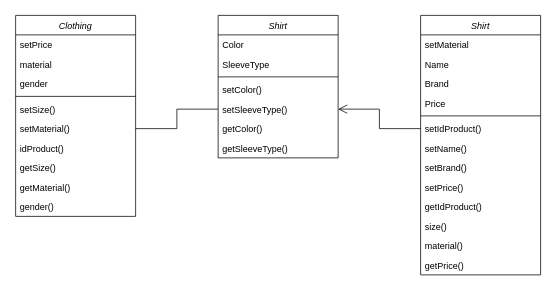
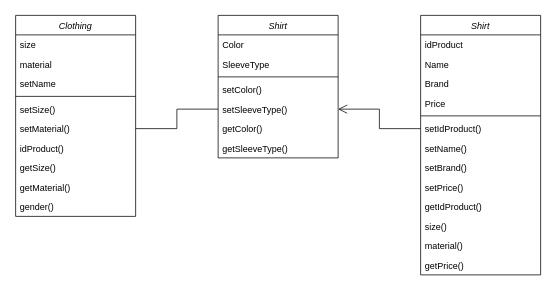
  <mxCell id="0" />
  <mxCell id="1" parent="0" />
  <mxCell id="2" value="Clothing" style="swimlane;fontStyle=2;align=center;verticalAlign=top;childLayout=stackLayout;horizontal=1;startSize=26;horizontalStack=0;resizeParent=1;resizeLast=0;collapsible=1;marginBottom=0;rounded=0;shadow=0;strokeWidth=1;" parent="1" vertex="1"><mxGeometry x="20" y="20" width="160" height="268" as="geometry"><mxRectangle x="230" y="140" width="160" height="26" as="alternateBounds" /></mxGeometry></mxCell>
- <mxCell id="3" value="setPrice" style="text;align=left;verticalAlign=top;spacingLeft=4;spacingRight=4;overflow=hidden;rotatable=0;points=[[0,0.5],[1,0.5]];portConstraint=eastwest;" parent="2" vertex="1"><mxGeometry y="26" width="160" height="26" as="geometry" /></mxCell>
+ <mxCell id="3" value="size" style="text;align=left;verticalAlign=top;spacingLeft=4;spacingRight=4;overflow=hidden;rotatable=0;points=[[0,0.5],[1,0.5]];portConstraint=eastwest;" parent="2" vertex="1"><mxGeometry y="26" width="160" height="26" as="geometry" /></mxCell>
  <mxCell id="4" value="material" style="text;align=left;verticalAlign=top;spacingLeft=4;spacingRight=4;overflow=hidden;rotatable=0;points=[[0,0.5],[1,0.5]];portConstraint=eastwest;rounded=0;shadow=0;html=0;" parent="2" vertex="1"><mxGeometry y="52" width="160" height="26" as="geometry" /></mxCell>
- <mxCell id="5" value="gender" style="text;align=left;verticalAlign=top;spacingLeft=4;spacingRight=4;overflow=hidden;rotatable=0;points=[[0,0.5],[1,0.5]];portConstraint=eastwest;rounded=0;shadow=0;html=0;" parent="2" vertex="1"><mxGeometry y="78" width="160" height="26" as="geometry" /></mxCell>
+ <mxCell id="5" value="setName" style="text;align=left;verticalAlign=top;spacingLeft=4;spacingRight=4;overflow=hidden;rotatable=0;points=[[0,0.5],[1,0.5]];portConstraint=eastwest;rounded=0;shadow=0;html=0;" parent="2" vertex="1"><mxGeometry y="78" width="160" height="26" as="geometry" /></mxCell>
  <mxCell id="6" value="" style="line;html=1;strokeWidth=1;align=left;verticalAlign=middle;spacingTop=-1;spacingLeft=3;spacingRight=3;rotatable=0;labelPosition=right;points=[];portConstraint=eastwest;" parent="2" vertex="1"><mxGeometry y="104" width="160" height="8" as="geometry" /></mxCell>
  <mxCell id="7" value="setSize()" style="text;align=left;verticalAlign=top;spacingLeft=4;spacingRight=4;overflow=hidden;rotatable=0;points=[[0,0.5],[1,0.5]];portConstraint=eastwest;" vertex="1" parent="2"><mxGeometry y="112" width="160" height="26" as="geometry" /></mxCell>
  <mxCell id="8" value="setMaterial()" style="text;align=left;verticalAlign=top;spacingLeft=4;spacingRight=4;overflow=hidden;rotatable=0;points=[[0,0.5],[1,0.5]];portConstraint=eastwest;" vertex="1" parent="2"><mxGeometry y="138" width="160" height="26" as="geometry" /></mxCell>
  <mxCell id="9" value="idProduct()" style="text;align=left;verticalAlign=top;spacingLeft=4;spacingRight=4;overflow=hidden;rotatable=0;points=[[0,0.5],[1,0.5]];portConstraint=eastwest;" vertex="1" parent="2"><mxGeometry y="164" width="160" height="26" as="geometry" /></mxCell>
  <mxCell id="10" value="getSize()" style="text;align=left;verticalAlign=top;spacingLeft=4;spacingRight=4;overflow=hidden;rotatable=0;points=[[0,0.5],[1,0.5]];portConstraint=eastwest;" parent="2" vertex="1"><mxGeometry y="190" width="160" height="26" as="geometry" /></mxCell>
  <mxCell id="11" value="getMaterial()" style="text;align=left;verticalAlign=top;spacingLeft=4;spacingRight=4;overflow=hidden;rotatable=0;points=[[0,0.5],[1,0.5]];portConstraint=eastwest;" vertex="1" parent="2"><mxGeometry y="216" width="160" height="26" as="geometry" /></mxCell>
  <mxCell id="12" value="gender()" style="text;align=left;verticalAlign=top;spacingLeft=4;spacingRight=4;overflow=hidden;rotatable=0;points=[[0,0.5],[1,0.5]];portConstraint=eastwest;" vertex="1" parent="2"><mxGeometry y="242" width="160" height="26" as="geometry" /></mxCell>
  <mxCell id="13" value="" style="endArrow=none;endSize=10;endFill=0;shadow=0;strokeWidth=1;rounded=0;edgeStyle=elbowEdgeStyle;elbow=vertical;exitX=0;exitY=0.5;exitDx=0;exitDy=0;entryX=1;entryY=0.5;entryDx=0;entryDy=0;" parent="1" source="19" target="8" edge="1"><mxGeometry width="160" relative="1" as="geometry"><mxPoint x="234" y="307" as="sourcePoint" /><mxPoint x="280" y="298" as="targetPoint" /><Array as="points" /></mxGeometry></mxCell>
  <mxCell id="14" value="Shirt" style="swimlane;fontStyle=2;align=center;verticalAlign=top;childLayout=stackLayout;horizontal=1;startSize=26;horizontalStack=0;resizeParent=1;resizeLast=0;collapsible=1;marginBottom=0;rounded=0;shadow=0;strokeWidth=1;" vertex="1" parent="1"><mxGeometry x="290" y="20" width="160" height="190" as="geometry"><mxRectangle x="230" y="140" width="160" height="26" as="alternateBounds" /></mxGeometry></mxCell>
  <mxCell id="15" value="Color" style="text;align=left;verticalAlign=top;spacingLeft=4;spacingRight=4;overflow=hidden;rotatable=0;points=[[0,0.5],[1,0.5]];portConstraint=eastwest;" vertex="1" parent="14"><mxGeometry y="26" width="160" height="26" as="geometry" /></mxCell>
  <mxCell id="16" value="SleeveType" style="text;align=left;verticalAlign=top;spacingLeft=4;spacingRight=4;overflow=hidden;rotatable=0;points=[[0,0.5],[1,0.5]];portConstraint=eastwest;rounded=0;shadow=0;html=0;" vertex="1" parent="14"><mxGeometry y="52" width="160" height="26" as="geometry" /></mxCell>
  <mxCell id="17" value="" style="line;html=1;strokeWidth=1;align=left;verticalAlign=middle;spacingTop=-1;spacingLeft=3;spacingRight=3;rotatable=0;labelPosition=right;points=[];portConstraint=eastwest;" vertex="1" parent="14"><mxGeometry y="78" width="160" height="8" as="geometry" /></mxCell>
  <mxCell id="18" value="setColor()" style="text;align=left;verticalAlign=top;spacingLeft=4;spacingRight=4;overflow=hidden;rotatable=0;points=[[0,0.5],[1,0.5]];portConstraint=eastwest;" vertex="1" parent="14"><mxGeometry y="86" width="160" height="26" as="geometry" /></mxCell>
  <mxCell id="19" value="setSleeveType()" style="text;align=left;verticalAlign=top;spacingLeft=4;spacingRight=4;overflow=hidden;rotatable=0;points=[[0,0.5],[1,0.5]];portConstraint=eastwest;" vertex="1" parent="14"><mxGeometry y="112" width="160" height="26" as="geometry" /></mxCell>
  <mxCell id="20" value="getColor()" style="text;align=left;verticalAlign=top;spacingLeft=4;spacingRight=4;overflow=hidden;rotatable=0;points=[[0,0.5],[1,0.5]];portConstraint=eastwest;" vertex="1" parent="14"><mxGeometry y="138" width="160" height="26" as="geometry" /></mxCell>
  <mxCell id="21" value="getSleeveType()" style="text;align=left;verticalAlign=top;spacingLeft=4;spacingRight=4;overflow=hidden;rotatable=0;points=[[0,0.5],[1,0.5]];portConstraint=eastwest;" vertex="1" parent="14"><mxGeometry y="164" width="160" height="26" as="geometry" /></mxCell>
  <mxCell id="22" value="Shirt" style="swimlane;fontStyle=2;align=center;verticalAlign=top;childLayout=stackLayout;horizontal=1;startSize=26;horizontalStack=0;resizeParent=1;resizeLast=0;collapsible=1;marginBottom=0;rounded=0;shadow=0;strokeWidth=1;" vertex="1" parent="1"><mxGeometry x="560" y="20" width="160" height="346" as="geometry"><mxRectangle x="230" y="140" width="160" height="26" as="alternateBounds" /></mxGeometry></mxCell>
- <mxCell id="23" value="setMaterial" style="text;align=left;verticalAlign=top;spacingLeft=4;spacingRight=4;overflow=hidden;rotatable=0;points=[[0,0.5],[1,0.5]];portConstraint=eastwest;" vertex="1" parent="22"><mxGeometry y="26" width="160" height="26" as="geometry" /></mxCell>
+ <mxCell id="23" value="idProduct" style="text;align=left;verticalAlign=top;spacingLeft=4;spacingRight=4;overflow=hidden;rotatable=0;points=[[0,0.5],[1,0.5]];portConstraint=eastwest;" vertex="1" parent="22"><mxGeometry y="26" width="160" height="26" as="geometry" /></mxCell>
  <mxCell id="24" value="Name" style="text;align=left;verticalAlign=top;spacingLeft=4;spacingRight=4;overflow=hidden;rotatable=0;points=[[0,0.5],[1,0.5]];portConstraint=eastwest;rounded=0;shadow=0;html=0;" vertex="1" parent="22"><mxGeometry y="52" width="160" height="26" as="geometry" /></mxCell>
  <mxCell id="25" value="Brand" style="text;align=left;verticalAlign=top;spacingLeft=4;spacingRight=4;overflow=hidden;rotatable=0;points=[[0,0.5],[1,0.5]];portConstraint=eastwest;rounded=0;shadow=0;html=0;" vertex="1" parent="22"><mxGeometry y="78" width="160" height="26" as="geometry" /></mxCell>
  <mxCell id="26" value="Price" style="text;align=left;verticalAlign=top;spacingLeft=4;spacingRight=4;overflow=hidden;rotatable=0;points=[[0,0.5],[1,0.5]];portConstraint=eastwest;rounded=0;shadow=0;html=0;" vertex="1" parent="22"><mxGeometry y="104" width="160" height="26" as="geometry" /></mxCell>
  <mxCell id="27" value="" style="line;html=1;strokeWidth=1;align=left;verticalAlign=middle;spacingTop=-1;spacingLeft=3;spacingRight=3;rotatable=0;labelPosition=right;points=[];portConstraint=eastwest;" vertex="1" parent="22"><mxGeometry y="130" width="160" height="8" as="geometry" /></mxCell>
  <mxCell id="28" value="setIdProduct()" style="text;align=left;verticalAlign=top;spacingLeft=4;spacingRight=4;overflow=hidden;rotatable=0;points=[[0,0.5],[1,0.5]];portConstraint=eastwest;" vertex="1" parent="22"><mxGeometry y="138" width="160" height="26" as="geometry" /></mxCell>
  <mxCell id="29" value="setName()" style="text;align=left;verticalAlign=top;spacingLeft=4;spacingRight=4;overflow=hidden;rotatable=0;points=[[0,0.5],[1,0.5]];portConstraint=eastwest;" vertex="1" parent="22"><mxGeometry y="164" width="160" height="26" as="geometry" /></mxCell>
  <mxCell id="30" value="setBrand()" style="text;align=left;verticalAlign=top;spacingLeft=4;spacingRight=4;overflow=hidden;rotatable=0;points=[[0,0.5],[1,0.5]];portConstraint=eastwest;" vertex="1" parent="22"><mxGeometry y="190" width="160" height="26" as="geometry" /></mxCell>
  <mxCell id="31" value="setPrice()" style="text;align=left;verticalAlign=top;spacingLeft=4;spacingRight=4;overflow=hidden;rotatable=0;points=[[0,0.5],[1,0.5]];portConstraint=eastwest;" vertex="1" parent="22"><mxGeometry y="216" width="160" height="26" as="geometry" /></mxCell>
  <mxCell id="32" value="getIdProduct()" style="text;align=left;verticalAlign=top;spacingLeft=4;spacingRight=4;overflow=hidden;rotatable=0;points=[[0,0.5],[1,0.5]];portConstraint=eastwest;" vertex="1" parent="22"><mxGeometry y="242" width="160" height="26" as="geometry" /></mxCell>
  <mxCell id="33" value="size()" style="text;align=left;verticalAlign=top;spacingLeft=4;spacingRight=4;overflow=hidden;rotatable=0;points=[[0,0.5],[1,0.5]];portConstraint=eastwest;" vertex="1" parent="22"><mxGeometry y="268" width="160" height="26" as="geometry" /></mxCell>
  <mxCell id="34" value="material()" style="text;align=left;verticalAlign=top;spacingLeft=4;spacingRight=4;overflow=hidden;rotatable=0;points=[[0,0.5],[1,0.5]];portConstraint=eastwest;" vertex="1" parent="22"><mxGeometry y="294" width="160" height="26" as="geometry" /></mxCell>
  <mxCell id="35" value="getPrice()" style="text;align=left;verticalAlign=top;spacingLeft=4;spacingRight=4;overflow=hidden;rotatable=0;points=[[0,0.5],[1,0.5]];portConstraint=eastwest;" vertex="1" parent="22"><mxGeometry y="320" width="160" height="26" as="geometry" /></mxCell>
  <mxCell id="36" value="" style="endArrow=open;endSize=10;endFill=0;shadow=0;strokeWidth=1;rounded=0;edgeStyle=elbowEdgeStyle;elbow=vertical;exitX=0;exitY=0.5;exitDx=0;exitDy=0;entryX=1;entryY=0.5;entryDx=0;entryDy=0;" edge="1" parent="1" source="28" target="19"><mxGeometry width="160" relative="1" as="geometry"><mxPoint x="530" y="262" as="sourcePoint" /><mxPoint x="420" y="288" as="targetPoint" /><Array as="points" /></mxGeometry></mxCell>
